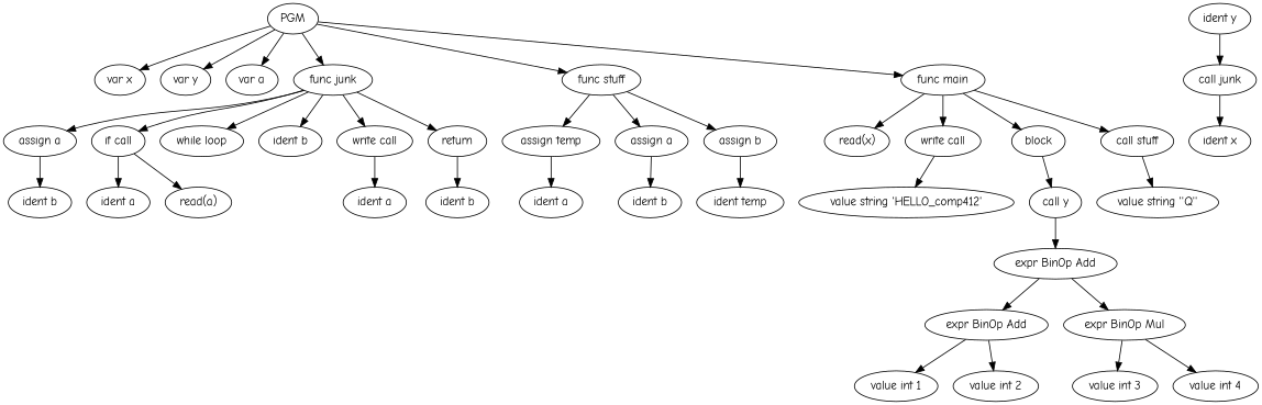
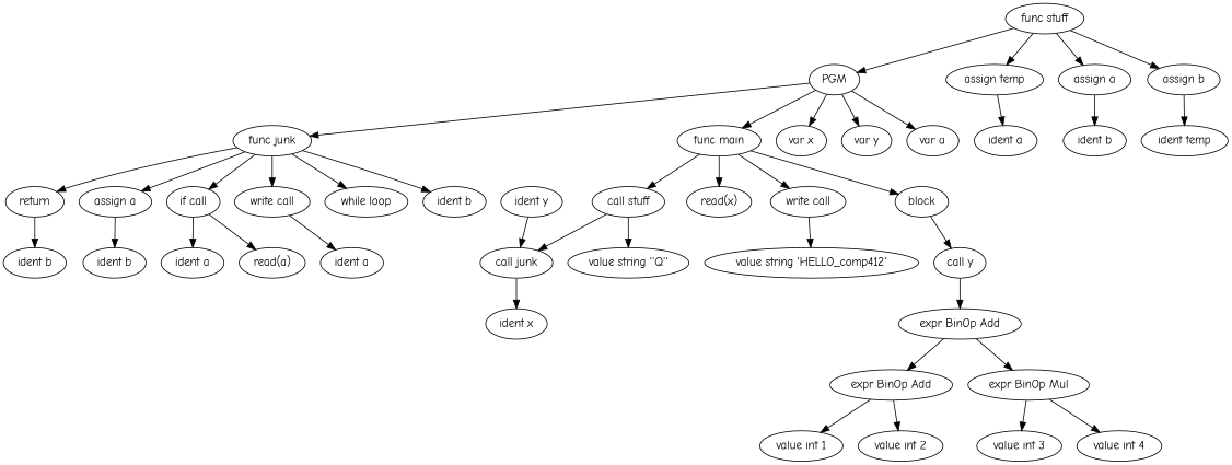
  digraph {
    fontname="Comic Neue"
    node [fontname="Comic Neue" shape=ellipse]
    edge [fontname="Comic Neue"]
    n1 [label=PGM]
    n2 [label="var x"]
    n3 [label="var y"]
    n4 [label="var a"]
    n5 [label="func junk"]
    n6 [label="func stuff"]
    n7 [label="func main"]
    n8 [label="assign a"]
    n9 [label="if call"]
    n10 [label="while loop"]
    n11 [label="ident b"]
    n12 [label="write call"]
    n13 [label=return]
    n14 [label="assign temp"]
    n15 [label="assign a"]
    n16 [label="assign b"]
    n17 [label="read(x)"]
    n18 [label="write call"]
    n19 [label=block]
    n20 [label="call stuff"]
    n21 [label="ident b"]
    n22 [label="ident a"]
    n23 [label="read(a)"]
    n24 [label="ident a"]
    n25 [label="ident b"]
    n26 [label="ident a"]
    n27 [label="ident b"]
    n28 [label="ident temp"]
    n29 [label="value string 'HELLO_comp412'"]
    n30 [label="call y"]
    n31 [label="call junk"]
    n32 [label="value string ''Q''"]
    n33 [label="expr BinOp Add"]
    n34 [label="expr BinOp Add"]
    n35 [label="expr BinOp Mul"]
    n36 [label="value int 1"]
    n37 [label="value int 2"]
    n38 [label="value int 3"]
    n39 [label="value int 4"]
    n40 [label="ident x"]
    n41 [label="ident y"]
    n1 -> n2
    n1 -> n3
    n1 -> n4
    n1 -> n5
-   n1 -> n6
+   n6 -> n1
    n1 -> n7
    n5 -> n8
    n5 -> n9
    n5 -> n10
    n5 -> n11
    n5 -> n12
    n5 -> n13
    n6 -> n14
    n6 -> n15
    n6 -> n16
    n7 -> n17
    n7 -> n18
    n7 -> n19
    n7 -> n20
    n8 -> n21
    n9 -> n22
    n9 -> n23
    n12 -> n24
    n13 -> n25
    n14 -> n26
    n15 -> n27
    n16 -> n28
    n18 -> n29
    n19 -> n30
+   n20 -> n31
    n20 -> n32
    n30 -> n33
    n31 -> n40
    n33 -> n34
    n33 -> n35
    n34 -> n36
    n34 -> n37
    n35 -> n38
    n35 -> n39
    n41 -> n31
  }
